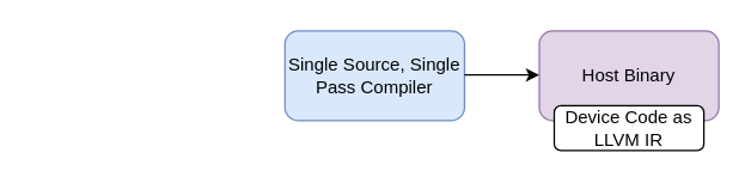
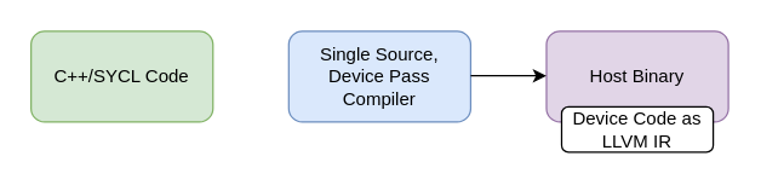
  <mxCell id="0" />
  <mxCell id="1" parent="0" />
- <mxCell id="3" value="Single Source, Single Pass Compiler" style="rounded=1;whiteSpace=wrap;html=1;fillColor=#dae8fc;strokeColor=#6c8ebf;" vertex="1" parent="1"><mxGeometry x="190" y="20" width="120" height="60" as="geometry" /></mxCell>
+ <mxCell id="2" value="C++/SYCL Code" style="rounded=1;whiteSpace=wrap;html=1;fillColor=#d5e8d4;strokeColor=#82b366;" vertex="1" parent="1"><mxGeometry x="20" y="20" width="120" height="60" as="geometry" /></mxCell>
+ <mxCell id="3" value="Single Source, Device Pass Compiler" style="rounded=1;whiteSpace=wrap;html=1;fillColor=#dae8fc;strokeColor=#6c8ebf;" vertex="1" parent="1"><mxGeometry x="190" y="20" width="120" height="60" as="geometry" /></mxCell>
  <mxCell id="4" value="Host Binary" style="rounded=1;whiteSpace=wrap;html=1;fillColor=#e1d5e7;strokeColor=#9673a6;" vertex="1" parent="1"><mxGeometry x="360" y="20" width="120" height="60" as="geometry" /></mxCell>
  <mxCell id="5" value="Device Code as LLVM IR" style="rounded=1;whiteSpace=wrap;html=1;" vertex="1" parent="1"><mxGeometry x="370" y="70" width="100" height="30" as="geometry" /></mxCell>
  <mxCell id="6" value="" style="endArrow=classic;html=1;rounded=0;exitX=1;exitY=0.5;exitDx=0;exitDy=0;entryX=0;entryY=0.5;entryDx=0;entryDy=0;" edge="1" parent="1"><mxGeometry width="50" height="50" relative="1" as="geometry"><mxPoint x="310" y="49.5" as="sourcePoint" /><mxPoint x="360" y="49.5" as="targetPoint" /></mxGeometry></mxCell>
